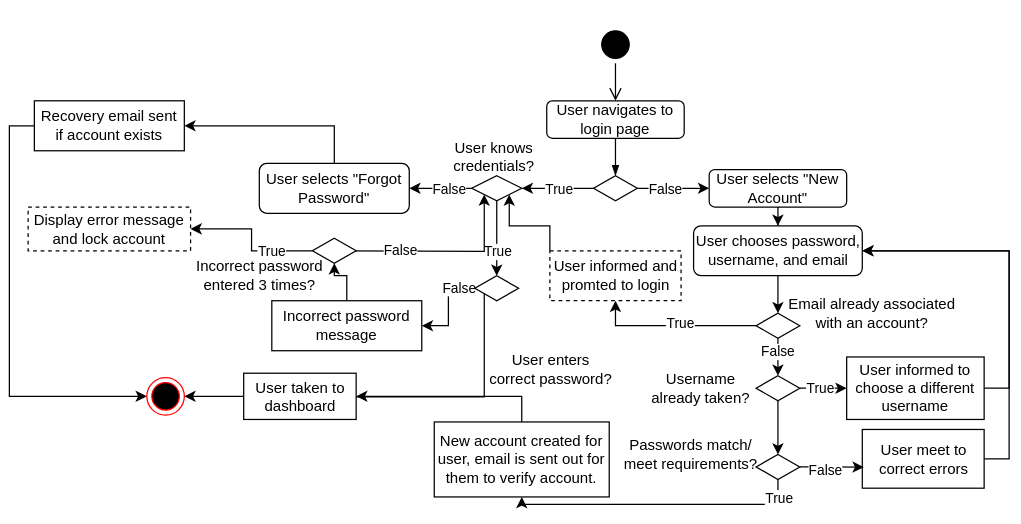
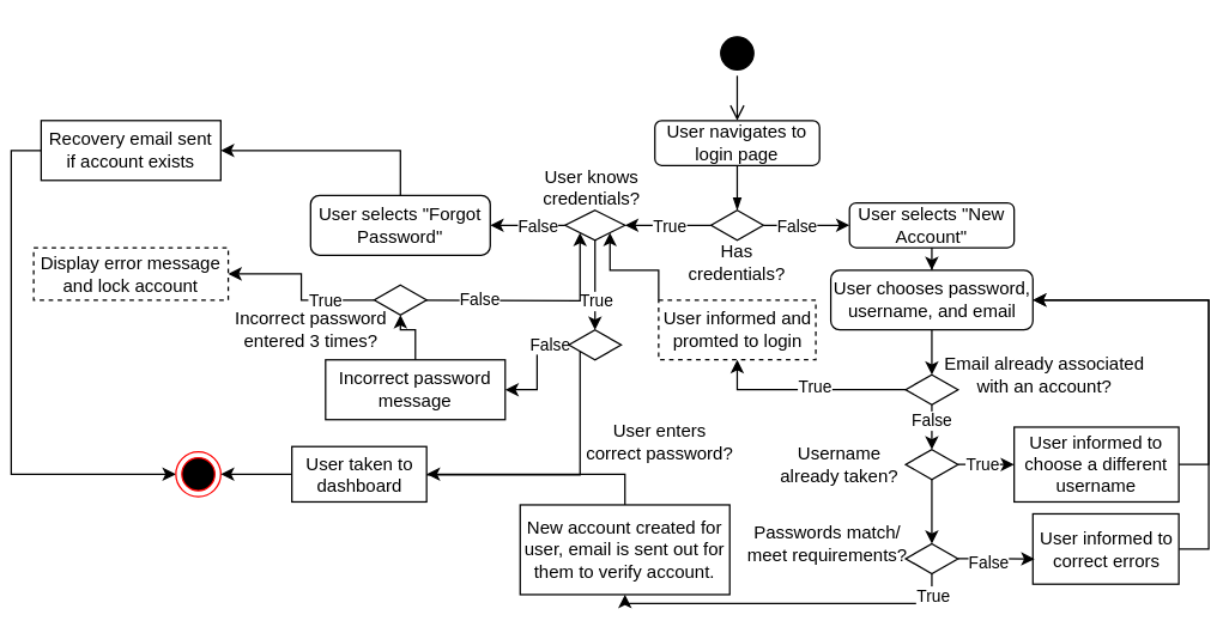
  <mxCell id="0" />
  <mxCell id="1" parent="0" />
  <mxCell id="2" value="" style="ellipse;html=1;shape=startState;fillColor=#000000;strokeColor=#000000;" vertex="1" parent="1"><mxGeometry x="475" y="20" width="30" height="30" as="geometry" /></mxCell>
  <mxCell id="3" value="" style="edgeStyle=orthogonalEdgeStyle;html=1;verticalAlign=bottom;endArrow=open;endSize=8;strokeColor=#000000;rounded=0;" edge="1" source="2" parent="1"><mxGeometry relative="1" as="geometry"><mxPoint x="490" y="80" as="targetPoint" /></mxGeometry></mxCell>
  <mxCell id="4" value="" style="edgeStyle=orthogonalEdgeStyle;rounded=0;orthogonalLoop=1;jettySize=auto;html=1;endArrow=blockThin;endFill=1;" edge="1" parent="1" source="5"><mxGeometry relative="1" as="geometry"><mxPoint x="490" y="140" as="targetPoint" /></mxGeometry></mxCell>
  <mxCell id="5" value="User navigates to login page" style="rounded=1;whiteSpace=wrap;html=1;" vertex="1" parent="1"><mxGeometry x="435" y="80" width="110" height="30" as="geometry" /></mxCell>
  <mxCell id="6" value="" style="edgeStyle=orthogonalEdgeStyle;rounded=0;orthogonalLoop=1;jettySize=auto;html=1;" edge="1" parent="1" source="10"><mxGeometry relative="1" as="geometry"><mxPoint x="565" y="150" as="targetPoint" /></mxGeometry></mxCell>
  <mxCell id="7" value="False" style="edgeLabel;html=1;align=center;verticalAlign=middle;resizable=0;points=[];" vertex="1" connectable="0" parent="6"><mxGeometry x="-0.254" relative="1" as="geometry"><mxPoint as="offset" /></mxGeometry></mxCell>
  <mxCell id="8" value="" style="edgeStyle=orthogonalEdgeStyle;rounded=0;orthogonalLoop=1;jettySize=auto;html=1;" edge="1" parent="1" source="10"><mxGeometry relative="1" as="geometry"><mxPoint x="415" y="150" as="targetPoint" /></mxGeometry></mxCell>
  <mxCell id="9" value="True" style="edgeLabel;html=1;align=center;verticalAlign=middle;resizable=0;points=[];" vertex="1" connectable="0" parent="8"><mxGeometry x="-0.454" y="-5" relative="1" as="geometry"><mxPoint x="-12" y="5" as="offset" /></mxGeometry></mxCell>
  <mxCell id="10" value="" style="shape=rhombus;html=1;dashed=0;whiteSpace=wrap;perimeter=rhombusPerimeter;" vertex="1" parent="1"><mxGeometry x="472.5" y="140" width="35" height="20" as="geometry" /></mxCell>
+ <mxCell id="11" value="Has credentials?" style="text;html=1;align=center;verticalAlign=middle;whiteSpace=wrap;rounded=0;" vertex="1" parent="1"><mxGeometry x="460" y="160" width="60" height="30" as="geometry" /></mxCell>
  <mxCell id="12" value="" style="edgeStyle=orthogonalEdgeStyle;rounded=0;orthogonalLoop=1;jettySize=auto;html=1;" edge="1" parent="1" source="13" target="39"><mxGeometry relative="1" as="geometry" /></mxCell>
  <mxCell id="13" value="User selects &quot;New Account&quot;" style="rounded=1;whiteSpace=wrap;html=1;" vertex="1" parent="1"><mxGeometry x="565" y="135" width="110" height="30" as="geometry" /></mxCell>
  <mxCell id="14" value="" style="edgeStyle=orthogonalEdgeStyle;rounded=0;orthogonalLoop=1;jettySize=auto;html=1;entryX=1;entryY=0.5;entryDx=0;entryDy=0;" edge="1" parent="1" source="18" target="25"><mxGeometry relative="1" as="geometry"><mxPoint x="320" y="150" as="targetPoint" /></mxGeometry></mxCell>
  <mxCell id="15" value="False" style="edgeLabel;html=1;align=center;verticalAlign=middle;resizable=0;points=[];" vertex="1" connectable="0" parent="14"><mxGeometry x="-0.251" relative="1" as="geometry"><mxPoint as="offset" /></mxGeometry></mxCell>
  <mxCell id="16" value="" style="edgeStyle=orthogonalEdgeStyle;rounded=0;orthogonalLoop=1;jettySize=auto;html=1;" edge="1" parent="1" source="18" target="23"><mxGeometry relative="1" as="geometry" /></mxCell>
  <mxCell id="17" value="True" style="edgeLabel;html=1;align=center;verticalAlign=middle;resizable=0;points=[];" vertex="1" connectable="0" parent="16"><mxGeometry x="-0.081" relative="1" as="geometry"><mxPoint y="12" as="offset" /></mxGeometry></mxCell>
  <mxCell id="18" value="" style="shape=rhombus;html=1;dashed=0;whiteSpace=wrap;perimeter=rhombusPerimeter;" vertex="1" parent="1"><mxGeometry x="375" y="140" width="40" height="20" as="geometry" /></mxCell>
  <mxCell id="19" value="User knows credentials?" style="text;html=1;align=center;verticalAlign=middle;whiteSpace=wrap;rounded=0;" vertex="1" parent="1"><mxGeometry x="357.5" y="110" width="70" height="30" as="geometry" /></mxCell>
  <mxCell id="20" value="" style="edgeStyle=orthogonalEdgeStyle;rounded=0;orthogonalLoop=1;jettySize=auto;html=1;" edge="1" parent="1" source="23" target="28"><mxGeometry relative="1" as="geometry" /></mxCell>
  <mxCell id="21" value="False" style="edgeLabel;html=1;align=center;verticalAlign=middle;resizable=0;points=[];" vertex="1" connectable="0" parent="20"><mxGeometry x="-0.641" y="-1" relative="1" as="geometry"><mxPoint as="offset" /></mxGeometry></mxCell>
  <mxCell id="22" style="edgeStyle=orthogonalEdgeStyle;rounded=0;orthogonalLoop=1;jettySize=auto;html=1;exitX=0;exitY=1;exitDx=0;exitDy=0;entryX=1;entryY=0.25;entryDx=0;entryDy=0;" edge="1" parent="1" source="23" target="67"><mxGeometry relative="1" as="geometry"><mxPoint x="385" y="320" as="targetPoint" /><Array as="points"><mxPoint x="385" y="235" /><mxPoint x="385" y="317" /><mxPoint x="275" y="317" /><mxPoint x="275" y="307" /></Array></mxGeometry></mxCell>
  <mxCell id="23" value="" style="shape=rhombus;html=1;dashed=0;whiteSpace=wrap;perimeter=rhombusPerimeter;" vertex="1" parent="1"><mxGeometry x="377.5" y="220" width="35" height="20" as="geometry" /></mxCell>
  <mxCell id="24" style="edgeStyle=orthogonalEdgeStyle;rounded=0;orthogonalLoop=1;jettySize=auto;html=1;exitX=0.5;exitY=0;exitDx=0;exitDy=0;entryX=1;entryY=0.5;entryDx=0;entryDy=0;" edge="1" parent="1" source="25" target="36"><mxGeometry relative="1" as="geometry" /></mxCell>
  <mxCell id="25" value="User selects &quot;Forgot Password&quot;" style="rounded=1;whiteSpace=wrap;html=1;" vertex="1" parent="1"><mxGeometry x="205" y="130" width="120" height="40" as="geometry" /></mxCell>
  <mxCell id="26" value="User enters&lt;div&gt;correct password?&lt;/div&gt;" style="text;html=1;align=center;verticalAlign=middle;resizable=0;points=[];autosize=1;strokeColor=none;fillColor=none;" vertex="1" parent="1"><mxGeometry x="377.5" y="275" width="120" height="40" as="geometry" /></mxCell>
  <mxCell id="27" value="" style="edgeStyle=orthogonalEdgeStyle;rounded=0;orthogonalLoop=1;jettySize=auto;html=1;" edge="1" parent="1" source="28" target="33"><mxGeometry relative="1" as="geometry" /></mxCell>
  <mxCell id="28" value="Incorrect password message" style="whiteSpace=wrap;html=1;" vertex="1" parent="1"><mxGeometry x="215" y="240" width="120" height="40" as="geometry" /></mxCell>
  <mxCell id="29" style="edgeStyle=orthogonalEdgeStyle;rounded=0;orthogonalLoop=1;jettySize=auto;html=1;exitX=1;exitY=0.5;exitDx=0;exitDy=0;entryX=0;entryY=1;entryDx=0;entryDy=0;" edge="1" parent="1" target="18"><mxGeometry relative="1" as="geometry"><mxPoint x="272.5" y="200" as="sourcePoint" /><mxPoint x="375" y="155" as="targetPoint" /></mxGeometry></mxCell>
  <mxCell id="30" value="False" style="edgeLabel;html=1;align=center;verticalAlign=middle;resizable=0;points=[];" vertex="1" connectable="0" parent="29"><mxGeometry x="-0.435" y="1" relative="1" as="geometry"><mxPoint as="offset" /></mxGeometry></mxCell>
  <mxCell id="31" style="edgeStyle=orthogonalEdgeStyle;rounded=0;orthogonalLoop=1;jettySize=auto;html=1;exitX=0;exitY=0.5;exitDx=0;exitDy=0;entryX=1;entryY=0.5;entryDx=0;entryDy=0;" edge="1" parent="1" source="33" target="37"><mxGeometry relative="1" as="geometry" /></mxCell>
  <mxCell id="32" value="True" style="edgeLabel;html=1;align=center;verticalAlign=middle;resizable=0;points=[];" vertex="1" connectable="0" parent="31"><mxGeometry x="0.234" y="1" relative="1" as="geometry"><mxPoint x="20" y="17" as="offset" /></mxGeometry></mxCell>
  <mxCell id="33" value="" style="shape=rhombus;html=1;dashed=0;whiteSpace=wrap;perimeter=rhombusPerimeter;" vertex="1" parent="1"><mxGeometry x="247.5" y="190" width="35" height="20" as="geometry" /></mxCell>
  <mxCell id="34" value="Incorrect password&lt;div&gt;entered 3 times?&lt;/div&gt;" style="text;html=1;align=center;verticalAlign=middle;resizable=0;points=[];autosize=1;strokeColor=none;fillColor=none;" vertex="1" parent="1"><mxGeometry x="145" y="200" width="120" height="40" as="geometry" /></mxCell>
  <mxCell id="35" style="edgeStyle=orthogonalEdgeStyle;rounded=0;orthogonalLoop=1;jettySize=auto;html=1;exitX=0;exitY=0.5;exitDx=0;exitDy=0;entryX=0;entryY=0.5;entryDx=0;entryDy=0;" edge="1" parent="1" source="36" target="65"><mxGeometry relative="1" as="geometry" /></mxCell>
  <mxCell id="36" value="Recovery email sent if account exists" style="whiteSpace=wrap;html=1;" vertex="1" parent="1"><mxGeometry x="25" y="80" width="120" height="40" as="geometry" /></mxCell>
  <mxCell id="37" value="Display error message and lock account" style="whiteSpace=wrap;html=1;dashed=1;" vertex="1" parent="1"><mxGeometry x="20" y="165" width="130" height="35" as="geometry" /></mxCell>
  <mxCell id="38" style="edgeStyle=orthogonalEdgeStyle;rounded=0;orthogonalLoop=1;jettySize=auto;html=1;exitX=0.5;exitY=1;exitDx=0;exitDy=0;entryX=0.5;entryY=0;entryDx=0;entryDy=0;" edge="1" parent="1" source="39" target="44"><mxGeometry relative="1" as="geometry" /></mxCell>
  <mxCell id="39" value="User chooses password, username, and email" style="whiteSpace=wrap;html=1;rounded=1;" vertex="1" parent="1"><mxGeometry x="552.5" y="180" width="135" height="40" as="geometry" /></mxCell>
  <mxCell id="40" style="edgeStyle=orthogonalEdgeStyle;rounded=0;orthogonalLoop=1;jettySize=auto;html=1;exitX=0;exitY=0.5;exitDx=0;exitDy=0;entryX=0.5;entryY=1;entryDx=0;entryDy=0;" edge="1" parent="1" source="44" target="47"><mxGeometry relative="1" as="geometry" /></mxCell>
  <mxCell id="41" value="True" style="edgeLabel;html=1;align=center;verticalAlign=middle;resizable=0;points=[];" vertex="1" connectable="0" parent="40"><mxGeometry x="-0.079" y="-3" relative="1" as="geometry"><mxPoint as="offset" /></mxGeometry></mxCell>
  <mxCell id="42" value="" style="edgeStyle=orthogonalEdgeStyle;rounded=0;orthogonalLoop=1;jettySize=auto;html=1;" edge="1" parent="1" source="44" target="51"><mxGeometry relative="1" as="geometry" /></mxCell>
  <mxCell id="43" value="False" style="edgeLabel;html=1;align=center;verticalAlign=middle;resizable=0;points=[];" vertex="1" connectable="0" parent="42"><mxGeometry x="0.189" y="-1" relative="1" as="geometry"><mxPoint as="offset" /></mxGeometry></mxCell>
  <mxCell id="44" value="" style="shape=rhombus;html=1;dashed=0;whiteSpace=wrap;perimeter=rhombusPerimeter;" vertex="1" parent="1"><mxGeometry x="602.5" y="250" width="35" height="20" as="geometry" /></mxCell>
  <mxCell id="45" value="Email already associated&lt;div&gt;with an account?&lt;/div&gt;" style="text;html=1;align=center;verticalAlign=middle;resizable=0;points=[];autosize=1;strokeColor=none;fillColor=none;" vertex="1" parent="1"><mxGeometry x="615" y="230" width="160" height="40" as="geometry" /></mxCell>
  <mxCell id="46" style="edgeStyle=orthogonalEdgeStyle;rounded=0;orthogonalLoop=1;jettySize=auto;html=1;exitX=0;exitY=0;exitDx=0;exitDy=0;entryX=1;entryY=1;entryDx=0;entryDy=0;" edge="1" parent="1" source="47" target="18"><mxGeometry relative="1" as="geometry" /></mxCell>
  <mxCell id="47" value="User informed and promted to login" style="whiteSpace=wrap;html=1;dashed=1;" vertex="1" parent="1"><mxGeometry x="437.5" y="200" width="105" height="40" as="geometry" /></mxCell>
  <mxCell id="48" style="edgeStyle=orthogonalEdgeStyle;rounded=0;orthogonalLoop=1;jettySize=auto;html=1;exitX=1;exitY=0.5;exitDx=0;exitDy=0;entryX=0;entryY=0.5;entryDx=0;entryDy=0;" edge="1" parent="1" source="51" target="54"><mxGeometry relative="1" as="geometry" /></mxCell>
  <mxCell id="49" value="True" style="edgeLabel;html=1;align=center;verticalAlign=middle;resizable=0;points=[];" vertex="1" connectable="0" parent="48"><mxGeometry x="-0.132" y="1" relative="1" as="geometry"><mxPoint as="offset" /></mxGeometry></mxCell>
  <mxCell id="50" value="" style="edgeStyle=orthogonalEdgeStyle;rounded=0;orthogonalLoop=1;jettySize=auto;html=1;" edge="1" parent="1" source="51" target="57"><mxGeometry relative="1" as="geometry" /></mxCell>
  <mxCell id="51" value="" style="shape=rhombus;html=1;dashed=0;whiteSpace=wrap;perimeter=rhombusPerimeter;" vertex="1" parent="1"><mxGeometry x="602.5" y="300" width="35" height="20" as="geometry" /></mxCell>
  <mxCell id="52" value="Username&lt;div&gt;already taken?&lt;/div&gt;" style="text;html=1;align=center;verticalAlign=middle;resizable=0;points=[];autosize=1;strokeColor=none;fillColor=none;" vertex="1" parent="1"><mxGeometry x="507.5" y="290" width="100" height="40" as="geometry" /></mxCell>
  <mxCell id="53" style="edgeStyle=orthogonalEdgeStyle;rounded=0;orthogonalLoop=1;jettySize=auto;html=1;exitX=1;exitY=0.5;exitDx=0;exitDy=0;entryX=1;entryY=0.5;entryDx=0;entryDy=0;" edge="1" parent="1" source="54" target="39"><mxGeometry relative="1" as="geometry" /></mxCell>
  <mxCell id="54" value="User informed to choose a different username" style="whiteSpace=wrap;html=1;" vertex="1" parent="1"><mxGeometry x="675" y="285" width="110" height="50" as="geometry" /></mxCell>
  <mxCell id="55" style="edgeStyle=orthogonalEdgeStyle;rounded=0;orthogonalLoop=1;jettySize=auto;html=1;exitX=0.5;exitY=1;exitDx=0;exitDy=0;entryX=0.5;entryY=1;entryDx=0;entryDy=0;" edge="1" parent="1" source="57" target="64"><mxGeometry relative="1" as="geometry" /></mxCell>
  <mxCell id="56" value="True" style="edgeLabel;html=1;align=center;verticalAlign=middle;resizable=0;points=[];" vertex="1" connectable="0" parent="55"><mxGeometry x="-0.101" y="1" relative="1" as="geometry"><mxPoint x="84" y="-7" as="offset" /></mxGeometry></mxCell>
  <mxCell id="57" value="" style="shape=rhombus;html=1;dashed=0;whiteSpace=wrap;perimeter=rhombusPerimeter;" vertex="1" parent="1"><mxGeometry x="602.5" y="363" width="35" height="20" as="geometry" /></mxCell>
  <mxCell id="58" value="Passwords match/&lt;br&gt;meet requirements?" style="text;html=1;align=center;verticalAlign=middle;resizable=0;points=[];autosize=1;strokeColor=none;fillColor=none;" vertex="1" parent="1"><mxGeometry x="485" y="343" width="130" height="40" as="geometry" /></mxCell>
  <mxCell id="59" style="edgeStyle=orthogonalEdgeStyle;rounded=0;orthogonalLoop=1;jettySize=auto;html=1;exitX=1;exitY=0.5;exitDx=0;exitDy=0;entryX=1;entryY=0.5;entryDx=0;entryDy=0;" edge="1" parent="1" source="60" target="39"><mxGeometry relative="1" as="geometry" /></mxCell>
- <mxCell id="60" value="User meet to correct errors" style="whiteSpace=wrap;html=1;" vertex="1" parent="1"><mxGeometry x="687.5" y="343" width="97.5" height="47" as="geometry" /></mxCell>
+ <mxCell id="60" value="User informed to correct errors" style="whiteSpace=wrap;html=1;" vertex="1" parent="1"><mxGeometry x="687.5" y="343" width="97.5" height="47" as="geometry" /></mxCell>
  <mxCell id="61" style="edgeStyle=orthogonalEdgeStyle;rounded=0;orthogonalLoop=1;jettySize=auto;html=1;exitX=1;exitY=0.5;exitDx=0;exitDy=0;entryX=0.012;entryY=0.642;entryDx=0;entryDy=0;entryPerimeter=0;" edge="1" parent="1" source="57" target="60"><mxGeometry relative="1" as="geometry" /></mxCell>
  <mxCell id="62" value="False" style="edgeLabel;html=1;align=center;verticalAlign=middle;resizable=0;points=[];" vertex="1" connectable="0" parent="61"><mxGeometry x="-0.217" y="-2" relative="1" as="geometry"><mxPoint as="offset" /></mxGeometry></mxCell>
  <mxCell id="63" style="edgeStyle=orthogonalEdgeStyle;rounded=0;orthogonalLoop=1;jettySize=auto;html=1;exitX=0.5;exitY=0;exitDx=0;exitDy=0;entryX=1;entryY=0.5;entryDx=0;entryDy=0;" edge="1" parent="1" source="64" target="67"><mxGeometry relative="1" as="geometry" /></mxCell>
  <mxCell id="64" value="New account created for user, email is sent out for them to verify account." style="whiteSpace=wrap;html=1;" vertex="1" parent="1"><mxGeometry x="345" y="337" width="140" height="60" as="geometry" /></mxCell>
  <mxCell id="65" value="" style="ellipse;html=1;shape=endState;fillColor=#000000;strokeColor=#ff0000;" vertex="1" parent="1"><mxGeometry x="115" y="301.5" width="30" height="30" as="geometry" /></mxCell>
  <mxCell id="66" style="edgeStyle=orthogonalEdgeStyle;rounded=0;orthogonalLoop=1;jettySize=auto;html=1;exitX=0;exitY=0.5;exitDx=0;exitDy=0;entryX=1;entryY=0.5;entryDx=0;entryDy=0;" edge="1" parent="1" source="67" target="65"><mxGeometry relative="1" as="geometry" /></mxCell>
  <mxCell id="67" value="User taken to dashboard" style="whiteSpace=wrap;html=1;" vertex="1" parent="1"><mxGeometry x="192.5" y="298" width="90" height="37" as="geometry" /></mxCell>
